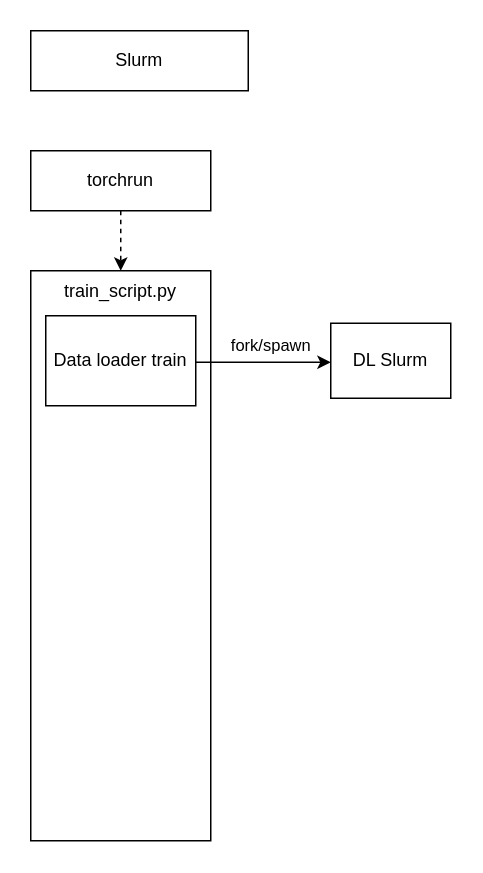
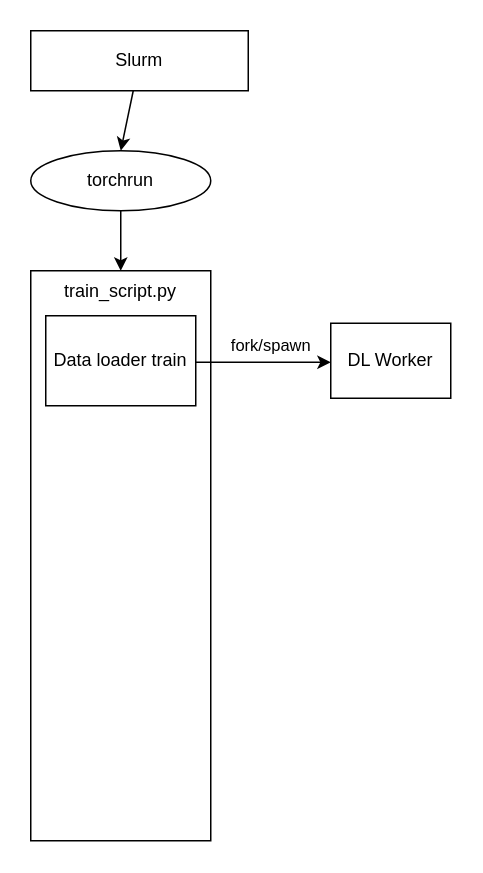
  <mxCell id="0" />
  <mxCell id="1" parent="0" />
- <mxCell id="2" style="edgeStyle=none;html=1;exitX=0.5;exitY=1;exitDx=0;exitDy=0;entryX=0.5;entryY=0;entryDx=0;entryDy=0;dashed=1;" edge="1" parent="1" source="3" target="6"><mxGeometry relative="1" as="geometry" /></mxCell>
- <mxCell id="3" value="torchrun" style="rounded=0;whiteSpace=wrap;html=1;" vertex="1" parent="1"><mxGeometry x="20" y="100" width="120" height="40" as="geometry" /></mxCell>
+ <mxCell id="2" style="edgeStyle=none;html=1;exitX=0.5;exitY=1;exitDx=0;exitDy=0;entryX=0.5;entryY=0;entryDx=0;entryDy=0;" edge="1" parent="1" source="3" target="6"><mxGeometry relative="1" as="geometry" /></mxCell>
+ <mxCell id="3" value="torchrun" style="ellipse;whiteSpace=wrap;html=1;" vertex="1" parent="1"><mxGeometry x="20" y="100" width="120" height="40" as="geometry" /></mxCell>
+ <mxCell id="4" style="edgeStyle=none;html=1;entryX=0.5;entryY=0;entryDx=0;entryDy=0;" edge="1" parent="1" source="5" target="3"><mxGeometry relative="1" as="geometry" /></mxCell>
  <mxCell id="5" value="Slurm" style="rounded=0;whiteSpace=wrap;html=1;" vertex="1" parent="1"><mxGeometry x="20" y="20" width="145" height="40" as="geometry" /></mxCell>
  <mxCell id="6" value="train_script.py" style="rounded=0;whiteSpace=wrap;html=1;verticalAlign=top;" vertex="1" parent="1"><mxGeometry x="20" y="180" width="120" height="380" as="geometry" /></mxCell>
  <mxCell id="7" value="fork/spawn" style="edgeStyle=none;html=1;exitX=1;exitY=0.5;exitDx=0;exitDy=0;entryX=0;entryY=0.5;entryDx=0;entryDy=0;" edge="1" parent="1"><mxGeometry x="0.111" y="11" relative="1" as="geometry"><mxPoint x="130" y="241" as="sourcePoint" /><mxPoint x="220" y="241" as="targetPoint" /><mxPoint as="offset" /></mxGeometry></mxCell>
  <mxCell id="8" value="Data loader train" style="rounded=0;whiteSpace=wrap;html=1;" vertex="1" parent="1"><mxGeometry x="30" y="210" width="100" height="60" as="geometry" /></mxCell>
- <mxCell id="9" value="DL Slurm" style="rounded=0;whiteSpace=wrap;html=1;" vertex="1" parent="1"><mxGeometry x="220" y="215" width="80" height="50" as="geometry" /></mxCell>
+ <mxCell id="9" value="DL Worker" style="rounded=0;whiteSpace=wrap;html=1;" vertex="1" parent="1"><mxGeometry x="220" y="215" width="80" height="50" as="geometry" /></mxCell>
